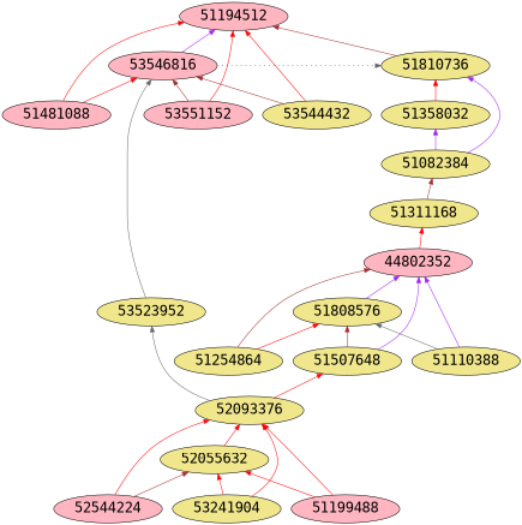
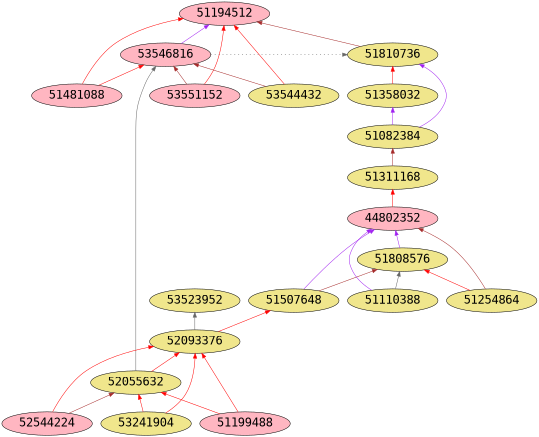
  digraph {
    fontname="DejaVu Sans Mono"
    fontsize=24
    rankdir=BT
    node [fillcolor=khaki fontname="DejaVu Sans Mono" fontsize=24 shape=ellipse style=filled]
    edge [arrowhead=normal color=red constraint=true fontname="DejaVu Sans Mono" style=solid]
    52093376
    52055632
    52544224 [fillcolor=lightpink]
    53241904
    51199488 [fillcolor=lightpink]
    44802352 [fillcolor=lightpink]
    51808576
    51254864
    51507648
    n10 [label=51110388]
    51311168
    51194512 [fillcolor=lightpink]
    53546816 [fillcolor=lightpink]
    51481088 [fillcolor=lightpink]
    53523952
    53551152 [fillcolor=lightpink]
    53544432
    51810736
    51358032
    51082384
    subgraph sub_1 {
      subgraph sub_2 {
        52093376
        52055632
        52544224
        53241904
        51199488
      }
      subgraph sub_3 {
        44802352
        51808576
        51254864
        51507648
        n10
      }
      subgraph sub_4 {
        51311168
      }
      subgraph sub_5 {
        51194512
        53546816
        51481088
        53523952
        53551152
        53544432
      }
    }
    subgraph sub_6 {
      51810736
      51358032
      51082384
    }
    52093376 -> 51507648
    52093376 -> 53523952 [color=gray40]
    52055632 -> 52093376
    52544224 -> 52093376
    52544224 -> 52055632 [color=brown]
    53241904 -> 52093376
    53241904 -> 52055632
    51199488 -> 52093376
    51199488 -> 52055632
    44802352 -> 51311168
    51808576 -> 44802352 [color=purple]
    51254864 -> 44802352 [color=brown]
    51254864 -> 51808576
    51507648 -> 44802352 [color=purple]
    51507648 -> 51808576 [color=brown]
    n10 -> 44802352 [color=purple]
    n10 -> 51808576 [color=gray40]
    51311168 -> 51082384 [color=brown]
    53546816 -> 51194512 [color=purple]
    53546816 -> 51810736 [color=gray40 constraint=false style=dotted]
    51481088 -> 51194512
    51481088 -> 53546816
-   53523952 -> 53546816 [color=gray40]
+   52055632 -> 53546816 [color=gray40]
    53551152 -> 51194512
    53551152 -> 53546816 [color=brown]
    53544432 -> 51194512
    53544432 -> 53546816 [color=brown]
    51810736 -> 51194512 [color=brown]
    51358032 -> 51810736
    51082384 -> 51810736 [color=purple]
    51082384 -> 51358032 [color=purple]
  }
